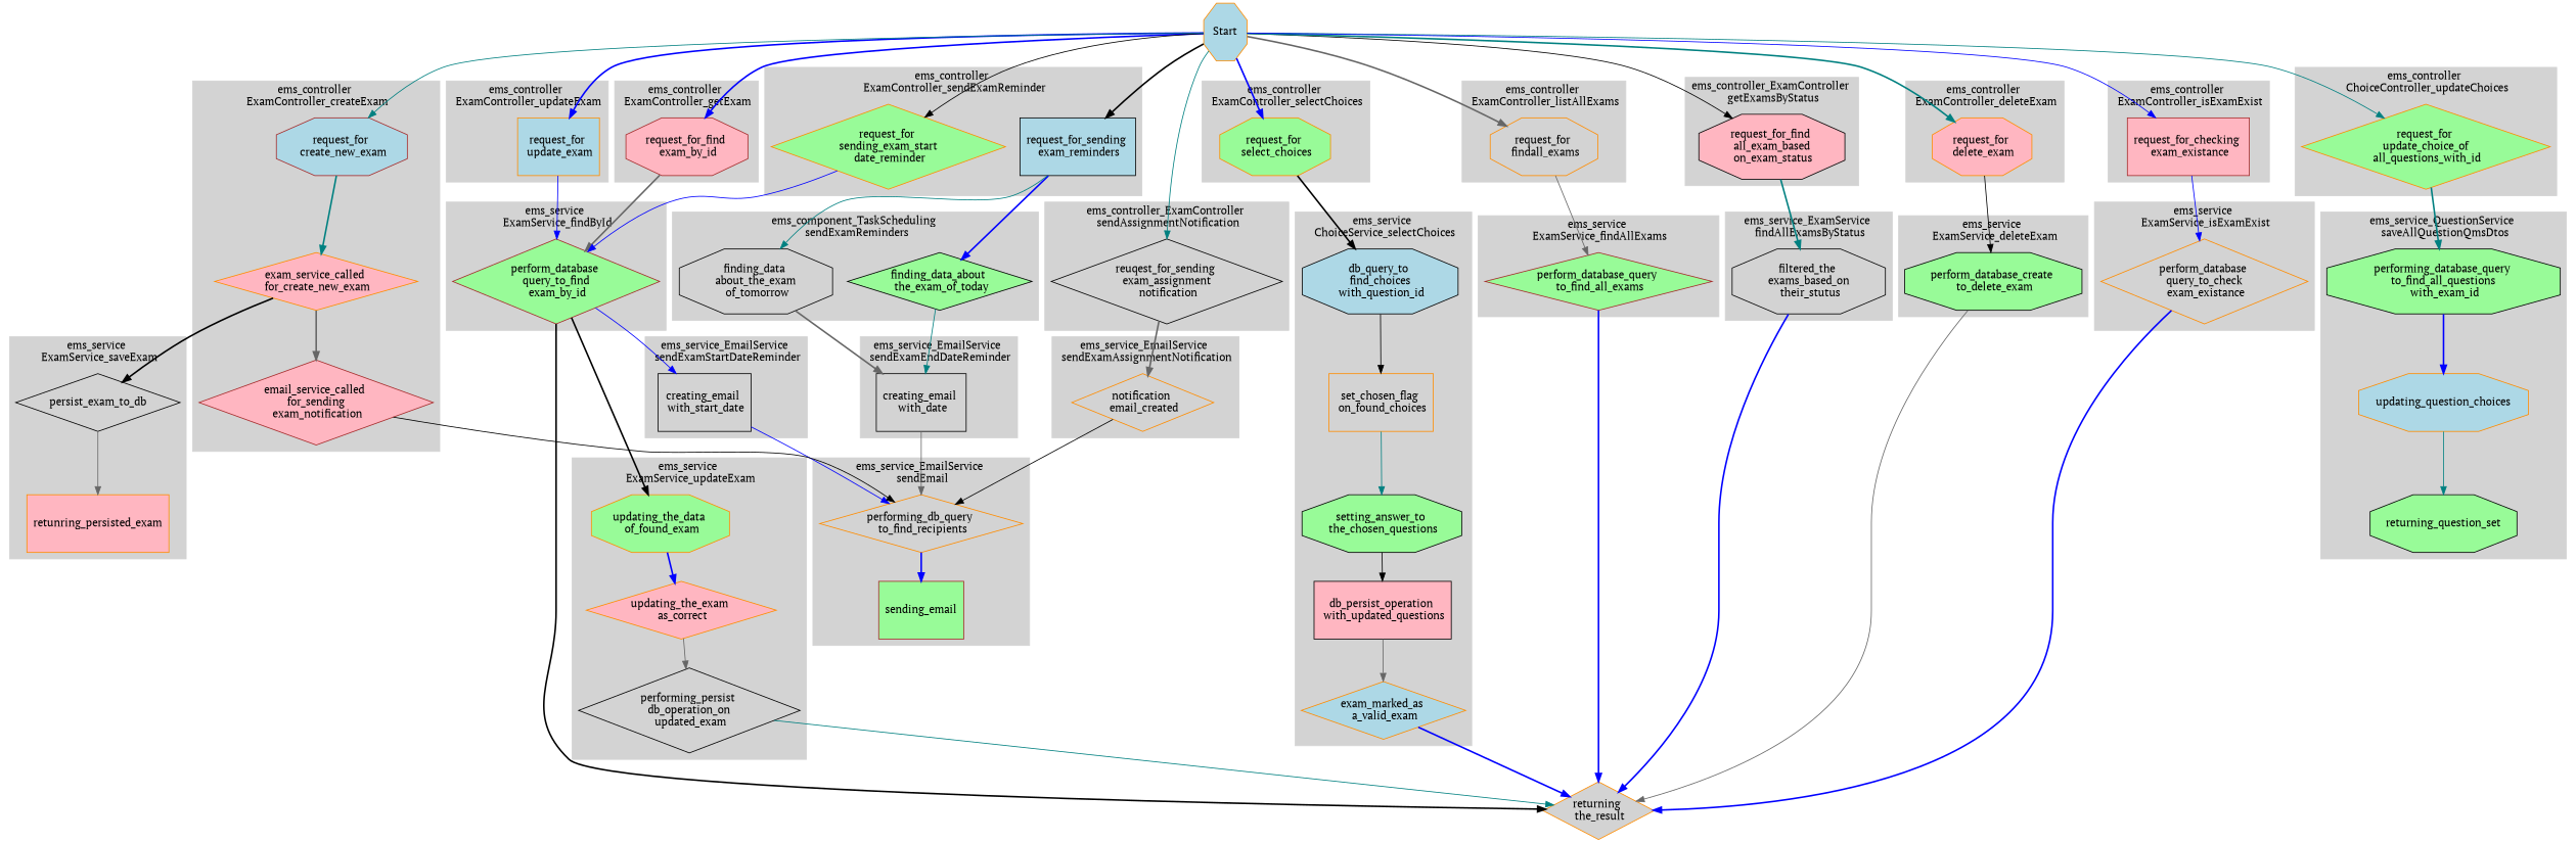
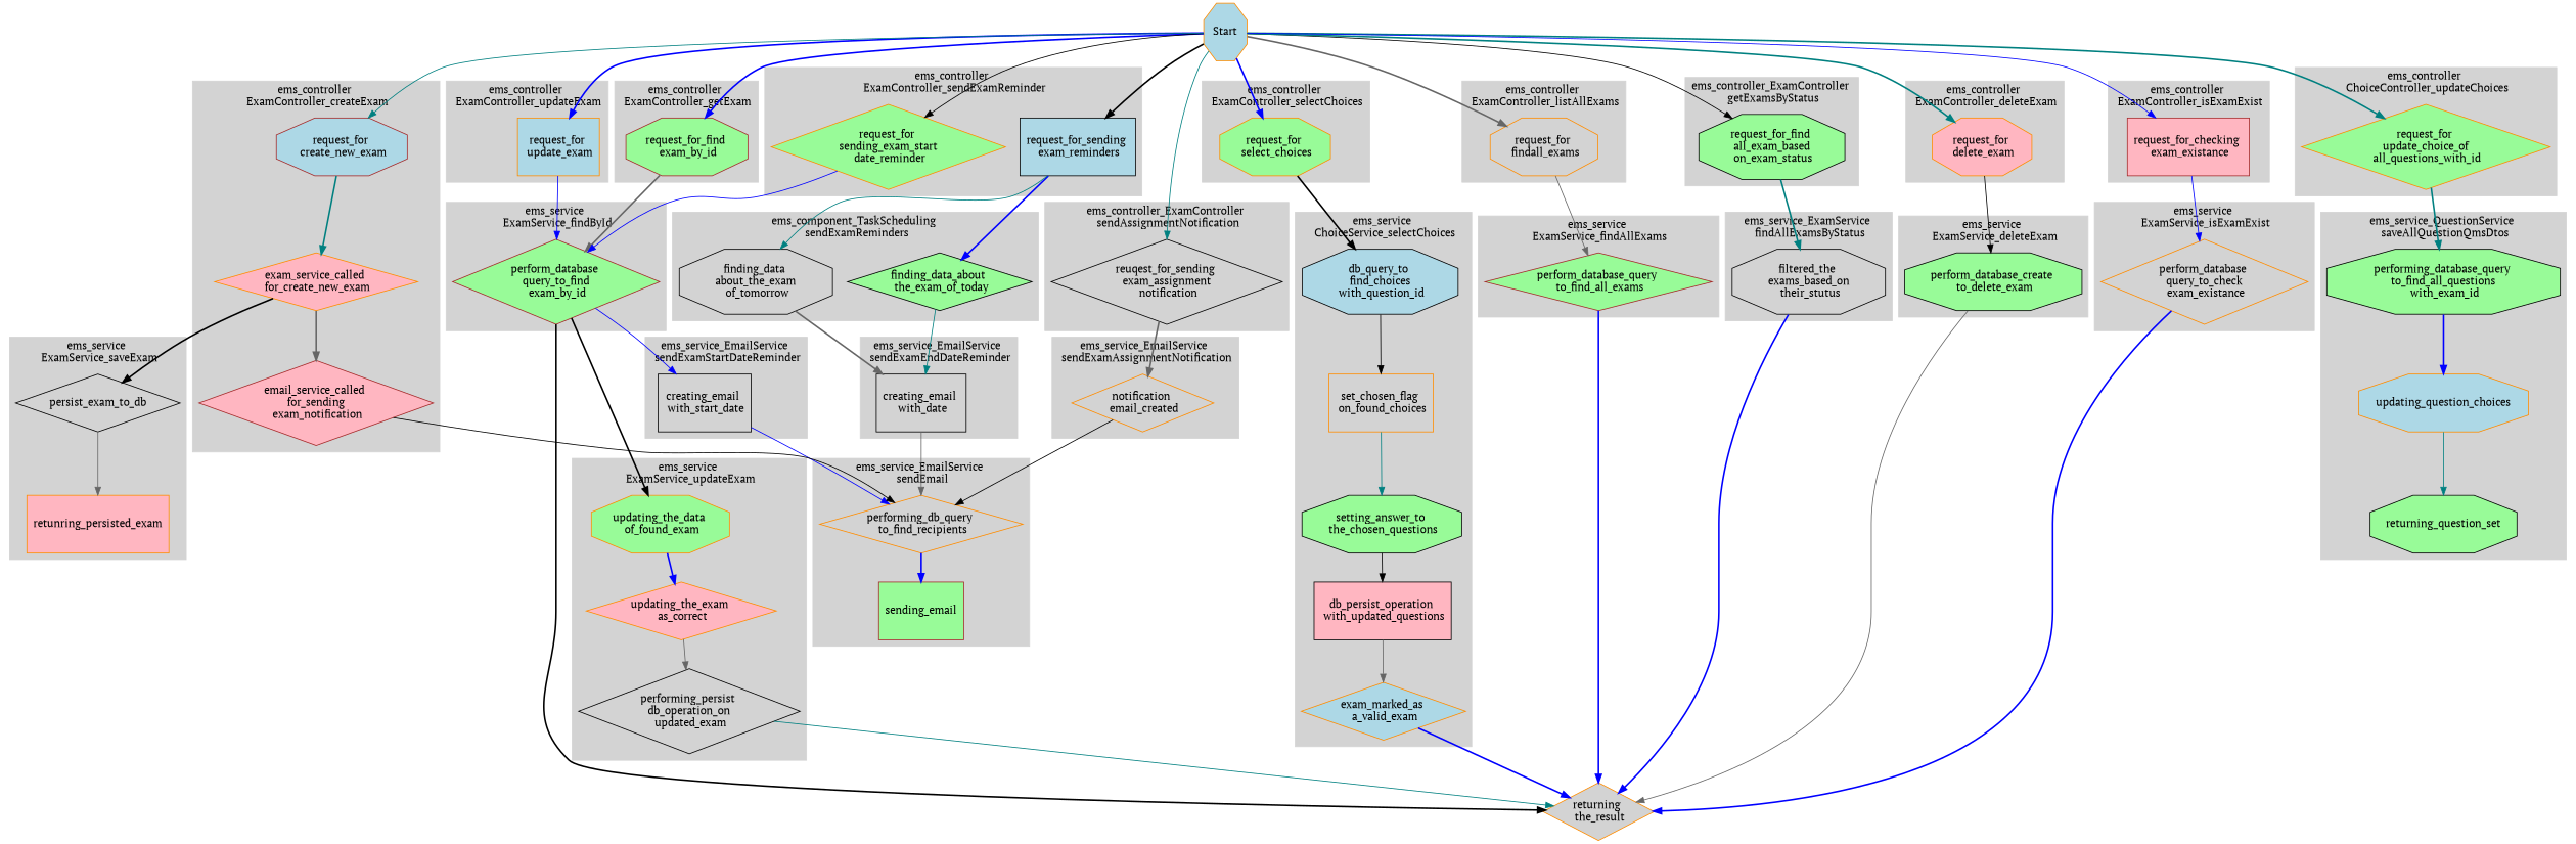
  strict digraph {
    fontname="PT Serif"
    node [color=darkorange fillcolor=lightgrey fontname="PT Serif" shape=diamond style=filled]
    edge [color=blue fontname="PT Serif" style=solid]
    n1 [color=black height=1 label="creating_email \n with_date" shape=box]
    n2 [fillcolor=palegreen height=1 label="request_for \n update_choice_of \n all_questions_with_id"]
    n3 [fillcolor=palegreen height=1 label="updating_the_data \n of_found_exam" shape=octagon]
    n4 [fillcolor=lightpink height=1 label="updating_the_exam \n as_correct"]
    n5 [color=black height=1 label="performing_persist \n db_operation_on \n updated_exam"]
    n6 [fillcolor=lightblue height=1 label="request_for \n update_exam" shape=box]
    n7 [color=brown fillcolor=palegreen height=1 label="perform_database_query \n to_find_all_exams"]
    n8 [height=1 label="request_for \n findall_exams" shape=octagon]
    n9 [color=brown fillcolor=palegreen height=1 label="perform_database \n query_to_find \n exam_by_id"]
    n10 [color=black height=1 label="filtered_the \n exams_based_on \n their_stutus" shape=octagon]
-   n11 [color=black fillcolor=lightpink height=1 label="request_for_find \n all_exam_based \n on_exam_status" shape=octagon]
+   n11 [color=black fillcolor=palegreen height=1 label="request_for_find \n all_exam_based \n on_exam_status" shape=octagon]
    n12 [color=black fillcolor=palegreen height=1 label="perform_database_create \n to_delete_exam" shape=octagon]
    n13 [fillcolor=lightpink height=1 label="request_for \n delete_exam" shape=octagon]
-   n14 [color=brown fillcolor=lightpink height=1 label="request_for_find \n exam_by_id" shape=octagon]
+   n14 [color=brown fillcolor=palegreen height=1 label="request_for_find \n exam_by_id" shape=octagon]
    n15 [fillcolor=palegreen height=1 label="request_for \n sending_exam_start \n date_reminder"]
    n16 [color=black fillcolor=lightblue height=1 label="request_for_sending \n exam_reminders" shape=box]
    n17 [color=black height=1 label="creating_email \n with_start_date" shape=box]
    n18 [color=black fillcolor=palegreen height=1 label="finding_data_about \n the_exam_of_today"]
    n19 [color=black height=1 label="finding_data \n about_the_exam \n of_tomorrow" shape=octagon]
    n20 [color=black height=1 label="reuqest_for_sending \n exam_assignment \n notification"]
    n21 [height=1 label="performing_db_query \n to_find_recipients"]
    n22 [color=brown fillcolor=palegreen height=1 label=sending_email shape=box]
    n23 [height=1 label="notification \n email_created"]
    n24 [color=black height=1 label=persist_exam_to_db]
    n25 [fillcolor=lightpink height=1 label=retunring_persisted_exam shape=box]
    n26 [color=brown fillcolor=lightblue height=1 label="request_for \n create_new_exam" shape=octagon]
    n27 [fillcolor=lightpink height=1 label="exam_service_called \n for_create_new_exam"]
    n28 [color=brown fillcolor=lightpink height=1 label="email_service_called \n for_sending \n exam_notification"]
    n29 [fillcolor=palegreen height=1 label="request_for \n select_choices" shape=octagon]
    n30 [color=black fillcolor=lightblue height=1 label="db_query_to \n find_choices \n with_question_id" shape=octagon]
    n31 [height=1 label="set_chosen_flag \n on_found_choices" shape=box]
    n32 [color=black fillcolor=palegreen height=1 label="setting_answer_to \n the_chosen_questions" shape=octagon]
    n33 [color=black fillcolor=lightpink height=1 label="db_persist_operation \n with_updated_questions" shape=box]
    n34 [fillcolor=lightblue height=1 label="exam_marked_as \n a_valid_exam"]
    n35 [color=black fillcolor=palegreen height=1 label="performing_database_query \n to_find_all_questions \n with_exam_id" shape=octagon]
    n36 [fillcolor=lightblue height=1 label=updating_question_choices shape=octagon]
    n37 [color=black fillcolor=palegreen height=1 label=returning_question_set shape=octagon]
    n38 [color=brown fillcolor=lightpink height=1 label="request_for_checking \n exam_existance" shape=box]
    n39 [height=1 label="perform_database \n query_to_check \n exam_existance"]
    n40 [height=1 label="returning \n the_result"]
    n41 [fillcolor=lightblue height=1 label=Start shape=octagon]
    subgraph cluster_1 {
      color=lightgrey
      label="ems_service_EmailService \n sendExamEndDateReminder"
      style=filled
      n1
    }
    subgraph cluster_2 {
      color=lightgrey
      label="ems_controller \n ChoiceController_updateChoices"
      style=filled
      n2
    }
    subgraph cluster_3 {
      color=lightgrey
      label="ems_service \n ExamService_updateExam"
      style=filled
      n3
      n4
      n5
    }
    subgraph cluster_4 {
      color=lightgrey
      label="ems_controller \n ExamController_updateExam"
      style=filled
      n6
    }
    subgraph cluster_5 {
      color=lightgrey
      label="ems_service \n ExamService_findAllExams"
      style=filled
      n7
    }
    subgraph cluster_6 {
      color=lightgrey
      label="ems_controller \n ExamController_listAllExams"
      style=filled
      n8
    }
    subgraph cluster_7 {
      color=lightgrey
      label="ems_service \n ExamService_findById"
      style=filled
      n9
    }
    subgraph cluster_8 {
      color=lightgrey
      label="ems_service_ExamService \n findAllExamsByStatus"
      style=filled
      n10
    }
    subgraph cluster_9 {
      color=lightgrey
      label="ems_controller_ExamController \n getExamsByStatus"
      style=filled
      n11
    }
    subgraph cluster_10 {
      color=lightgrey
      label="ems_service \n ExamService_deleteExam"
      style=filled
      n12
    }
    subgraph cluster_11 {
      color=lightgrey
      label="ems_controller \n ExamController_deleteExam"
      style=filled
      n13
    }
    subgraph cluster_12 {
      color=lightgrey
      label="ems_controller \n ExamController_getExam"
      style=filled
      n14
    }
    subgraph cluster_13 {
      color=lightgrey
      label="ems_controller \n ExamController_sendExamReminder"
      style=filled
      n15
      n16
    }
    subgraph cluster_14 {
      color=lightgrey
      label="ems_service_EmailService \n sendExamStartDateReminder"
      style=filled
      n17
    }
    subgraph cluster_15 {
      color=lightgrey
      label="ems_component_TaskScheduling \n sendExamReminders"
      style=filled
      n18
      n19
    }
    subgraph cluster_16 {
      color=lightgrey
      label="ems_controller_ExamController \n sendAssignmentNotification"
      style=filled
      n20
    }
    subgraph cluster_17 {
      color=lightgrey
      label="ems_service_EmailService \n sendEmail"
      style=filled
      n21
      n22
    }
    subgraph cluster_18 {
      color=lightgrey
      label="ems_service_EmailService \n sendExamAssignmentNotification"
      style=filled
      n23
    }
    subgraph cluster_19 {
      color=lightgrey
      label="ems_service \n ExamService_saveExam"
      style=filled
      n24
      n25
    }
    subgraph cluster_20 {
      color=lightgrey
      label="ems_controller \n ExamController_createExam"
      style=filled
      n26
      n27
      n28
    }
    subgraph cluster_21 {
      color=lightgrey
      label="ems_controller \n ExamController_selectChoices"
      style=filled
      n29
    }
    subgraph cluster_22 {
      color=lightgrey
      label="ems_service \n ChoiceService_selectChoices"
      style=filled
      n30
      n31
      n32
      n33
      n34
    }
    subgraph cluster_23 {
      color=lightgrey
      label="ems_service_QuestionService \n saveAllQuestionQmsDtos"
      style=filled
      n35
      n36
      n37
    }
    subgraph cluster_24 {
      color=lightgrey
      label="ems_controller \n ExamController_isExamExist"
      style=filled
      n38
    }
    subgraph cluster_25 {
      color=lightgrey
      label="ems_service \n ExamService_isExamExist"
      style=filled
      n39
    }
    n1 -> n21 [color=gray40]
    n2 -> n35 [color=teal style=bold]
    n3 -> n4 [style=bold]
    n4 -> n5 [color=gray40]
    n5 -> n40 [color=teal]
    n6 -> n9
    n7 -> n40 [style=bold]
    n8 -> n7 [color=gray40]
    n9 -> n3 [color=black style=bold]
    n9 -> n17
    n9 -> n40 [color=black style=bold]
    n10 -> n40 [style=bold]
    n11 -> n10 [color=teal style=bold]
    n12 -> n40 [color=gray40]
    n13 -> n12 [color=black]
    n14 -> n9 [color=gray40 style=bold]
    n15 -> n9
    n16 -> n18 [style=bold]
    n16 -> n19 [color=teal]
    n17 -> n21
    n18 -> n1 [color=teal]
    n19 -> n1 [color=gray40 style=bold]
    n20 -> n23 [color=gray40 style=bold]
    n21 -> n22 [style=bold]
    n23 -> n21 [color=black]
    n24 -> n25 [color=gray40]
    n26 -> n27 [color=teal style=bold]
    n27 -> n24 [color=black style=bold]
    n27 -> n28 [color=gray40 style=bold]
    n28 -> n21 [color=black]
    n29 -> n30 [color=black style=bold]
    n30 -> n31 [color=black]
    n31 -> n32 [color=teal]
    n32 -> n33 [color=black]
    n33 -> n34 [color=gray40]
    n34 -> n40 [style=bold]
    n35 -> n36 [style=bold]
    n36 -> n37 [color=teal]
    n38 -> n39
    n39 -> n40 [style=bold]
-   n41 -> n2 [color=teal]
+   n41 -> n2 [color=teal style=bold]
    n41 -> n6 [style=bold]
    n41 -> n8 [color=gray40 style=bold]
    n41 -> n11 [color=black]
    n41 -> n13 [color=teal style=bold]
    n41 -> n14 [style=bold]
    n41 -> n15 [color=black]
    n41 -> n16 [color=black style=bold]
    n41 -> n20 [color=teal]
    n41 -> n26 [color=teal]
    n41 -> n29 [style=bold]
    n41 -> n38
  }
